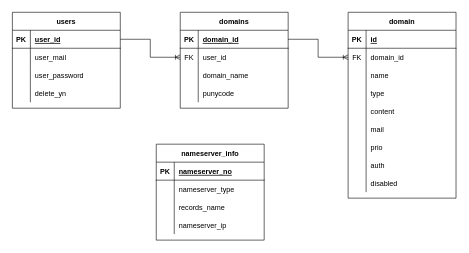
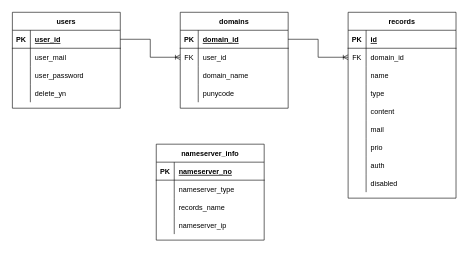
  <mxCell id="0" />
  <mxCell id="1" parent="0" />
  <mxCell id="2" value="users" style="shape=table;startSize=30;container=1;collapsible=1;childLayout=tableLayout;fixedRows=1;rowLines=0;fontStyle=1;align=center;resizeLast=1;" vertex="1" parent="1"><mxGeometry x="20" y="20" width="180" height="160" as="geometry" /></mxCell>
  <mxCell id="3" value="" style="shape=partialRectangle;collapsible=0;dropTarget=0;pointerEvents=0;fillColor=none;top=0;left=0;bottom=1;right=0;points=[[0,0.5],[1,0.5]];portConstraint=eastwest;" vertex="1" parent="2"><mxGeometry y="30" width="180" height="30" as="geometry" /></mxCell>
  <mxCell id="4" value="PK" style="shape=partialRectangle;connectable=0;fillColor=none;top=0;left=0;bottom=0;right=0;fontStyle=1;overflow=hidden;" vertex="1" parent="3"><mxGeometry width="30" height="30" as="geometry" /></mxCell>
  <mxCell id="5" value="user_id" style="shape=partialRectangle;connectable=0;fillColor=none;top=0;left=0;bottom=0;right=0;align=left;spacingLeft=6;fontStyle=5;overflow=hidden;" vertex="1" parent="3"><mxGeometry x="30" width="150" height="30" as="geometry" /></mxCell>
  <mxCell id="6" value="" style="shape=partialRectangle;collapsible=0;dropTarget=0;pointerEvents=0;fillColor=none;top=0;left=0;bottom=0;right=0;points=[[0,0.5],[1,0.5]];portConstraint=eastwest;" vertex="1" parent="2"><mxGeometry y="60" width="180" height="30" as="geometry" /></mxCell>
  <mxCell id="7" value="" style="shape=partialRectangle;connectable=0;fillColor=none;top=0;left=0;bottom=0;right=0;editable=1;overflow=hidden;" vertex="1" parent="6"><mxGeometry width="30" height="30" as="geometry" /></mxCell>
  <mxCell id="8" value="user_mail" style="shape=partialRectangle;connectable=0;fillColor=none;top=0;left=0;bottom=0;right=0;align=left;spacingLeft=6;overflow=hidden;" vertex="1" parent="6"><mxGeometry x="30" width="150" height="30" as="geometry" /></mxCell>
  <mxCell id="9" value="" style="shape=partialRectangle;collapsible=0;dropTarget=0;pointerEvents=0;fillColor=none;top=0;left=0;bottom=0;right=0;points=[[0,0.5],[1,0.5]];portConstraint=eastwest;" vertex="1" parent="2"><mxGeometry y="90" width="180" height="30" as="geometry" /></mxCell>
  <mxCell id="10" value="" style="shape=partialRectangle;connectable=0;fillColor=none;top=0;left=0;bottom=0;right=0;editable=1;overflow=hidden;" vertex="1" parent="9"><mxGeometry width="30" height="30" as="geometry" /></mxCell>
  <mxCell id="11" value="user_password" style="shape=partialRectangle;connectable=0;fillColor=none;top=0;left=0;bottom=0;right=0;align=left;spacingLeft=6;overflow=hidden;" vertex="1" parent="9"><mxGeometry x="30" width="150" height="30" as="geometry" /></mxCell>
  <mxCell id="12" value="" style="shape=partialRectangle;collapsible=0;dropTarget=0;pointerEvents=0;fillColor=none;top=0;left=0;bottom=0;right=0;points=[[0,0.5],[1,0.5]];portConstraint=eastwest;" vertex="1" parent="2"><mxGeometry y="120" width="180" height="30" as="geometry" /></mxCell>
  <mxCell id="13" value="" style="shape=partialRectangle;connectable=0;fillColor=none;top=0;left=0;bottom=0;right=0;editable=1;overflow=hidden;" vertex="1" parent="12"><mxGeometry width="30" height="30" as="geometry" /></mxCell>
  <mxCell id="14" value="delete_yn" style="shape=partialRectangle;connectable=0;fillColor=none;top=0;left=0;bottom=0;right=0;align=left;spacingLeft=6;overflow=hidden;" vertex="1" parent="12"><mxGeometry x="30" width="150" height="30" as="geometry" /></mxCell>
  <mxCell id="15" value="" style="edgeStyle=elbowEdgeStyle;fontSize=12;html=1;endArrow=ERoneToMany;rounded=0;elbow=vertical;entryX=0;entryY=0.5;entryDx=0;entryDy=0;exitX=1;exitY=0.5;exitDx=0;exitDy=0;" edge="1" parent="1" source="3" target="21"><mxGeometry width="100" height="100" relative="1" as="geometry"><mxPoint x="120" y="370" as="sourcePoint" /><mxPoint x="220" y="270" as="targetPoint" /></mxGeometry></mxCell>
  <mxCell id="16" value="" style="edgeStyle=elbowEdgeStyle;fontSize=12;html=1;endArrow=ERoneToMany;rounded=0;elbow=vertical;entryX=0;entryY=0.5;entryDx=0;entryDy=0;exitX=1;exitY=0.5;exitDx=0;exitDy=0;" edge="1" parent="1" source="18" target="34"><mxGeometry width="100" height="100" relative="1" as="geometry"><mxPoint x="490" y="60" as="sourcePoint" /><mxPoint x="580" y="90" as="targetPoint" /><Array as="points" /></mxGeometry></mxCell>
  <mxCell id="17" value="domains" style="shape=table;startSize=30;container=1;collapsible=1;childLayout=tableLayout;fixedRows=1;rowLines=0;fontStyle=1;align=center;resizeLast=1;" vertex="1" parent="1"><mxGeometry x="300" y="20" width="180" height="160" as="geometry" /></mxCell>
  <mxCell id="18" value="" style="shape=partialRectangle;collapsible=0;dropTarget=0;pointerEvents=0;fillColor=none;top=0;left=0;bottom=1;right=0;points=[[0,0.5],[1,0.5]];portConstraint=eastwest;" vertex="1" parent="17"><mxGeometry y="30" width="180" height="30" as="geometry" /></mxCell>
  <mxCell id="19" value="PK" style="shape=partialRectangle;connectable=0;fillColor=none;top=0;left=0;bottom=0;right=0;fontStyle=1;overflow=hidden;" vertex="1" parent="18"><mxGeometry width="30" height="30" as="geometry" /></mxCell>
  <mxCell id="20" value="domain_id" style="shape=partialRectangle;connectable=0;fillColor=none;top=0;left=0;bottom=0;right=0;align=left;spacingLeft=6;fontStyle=5;overflow=hidden;" vertex="1" parent="18"><mxGeometry x="30" width="150" height="30" as="geometry" /></mxCell>
  <mxCell id="21" value="" style="shape=partialRectangle;collapsible=0;dropTarget=0;pointerEvents=0;fillColor=none;top=0;left=0;bottom=0;right=0;points=[[0,0.5],[1,0.5]];portConstraint=eastwest;" vertex="1" parent="17"><mxGeometry y="60" width="180" height="30" as="geometry" /></mxCell>
  <mxCell id="22" value="FK" style="shape=partialRectangle;connectable=0;fillColor=none;top=0;left=0;bottom=0;right=0;editable=1;overflow=hidden;" vertex="1" parent="21"><mxGeometry width="30" height="30" as="geometry" /></mxCell>
  <mxCell id="23" value="user_id" style="shape=partialRectangle;connectable=0;fillColor=none;top=0;left=0;bottom=0;right=0;align=left;spacingLeft=6;overflow=hidden;" vertex="1" parent="21"><mxGeometry x="30" width="150" height="30" as="geometry" /></mxCell>
  <mxCell id="24" value="" style="shape=partialRectangle;collapsible=0;dropTarget=0;pointerEvents=0;fillColor=none;top=0;left=0;bottom=0;right=0;points=[[0,0.5],[1,0.5]];portConstraint=eastwest;" vertex="1" parent="17"><mxGeometry y="90" width="180" height="30" as="geometry" /></mxCell>
  <mxCell id="25" value="" style="shape=partialRectangle;connectable=0;fillColor=none;top=0;left=0;bottom=0;right=0;editable=1;overflow=hidden;" vertex="1" parent="24"><mxGeometry width="30" height="30" as="geometry" /></mxCell>
  <mxCell id="26" value="domain_name" style="shape=partialRectangle;connectable=0;fillColor=none;top=0;left=0;bottom=0;right=0;align=left;spacingLeft=6;overflow=hidden;" vertex="1" parent="24"><mxGeometry x="30" width="150" height="30" as="geometry" /></mxCell>
  <mxCell id="27" value="" style="shape=partialRectangle;collapsible=0;dropTarget=0;pointerEvents=0;fillColor=none;top=0;left=0;bottom=0;right=0;points=[[0,0.5],[1,0.5]];portConstraint=eastwest;" vertex="1" parent="17"><mxGeometry y="120" width="180" height="30" as="geometry" /></mxCell>
  <mxCell id="28" value="" style="shape=partialRectangle;connectable=0;fillColor=none;top=0;left=0;bottom=0;right=0;editable=1;overflow=hidden;" vertex="1" parent="27"><mxGeometry width="30" height="30" as="geometry" /></mxCell>
  <mxCell id="29" value="punycode" style="shape=partialRectangle;connectable=0;fillColor=none;top=0;left=0;bottom=0;right=0;align=left;spacingLeft=6;overflow=hidden;" vertex="1" parent="27"><mxGeometry x="30" width="150" height="30" as="geometry" /></mxCell>
- <mxCell id="30" value="domain" style="shape=table;startSize=30;container=1;collapsible=1;childLayout=tableLayout;fixedRows=1;rowLines=0;fontStyle=1;align=center;resizeLast=1;" vertex="1" parent="1"><mxGeometry x="580" y="20" width="180" height="310" as="geometry" /></mxCell>
+ <mxCell id="30" value="records" style="shape=table;startSize=30;container=1;collapsible=1;childLayout=tableLayout;fixedRows=1;rowLines=0;fontStyle=1;align=center;resizeLast=1;" vertex="1" parent="1"><mxGeometry x="580" y="20" width="180" height="310" as="geometry" /></mxCell>
  <mxCell id="31" value="" style="shape=partialRectangle;collapsible=0;dropTarget=0;pointerEvents=0;fillColor=none;top=0;left=0;bottom=1;right=0;points=[[0,0.5],[1,0.5]];portConstraint=eastwest;" vertex="1" parent="30"><mxGeometry y="30" width="180" height="30" as="geometry" /></mxCell>
  <mxCell id="32" value="PK" style="shape=partialRectangle;connectable=0;fillColor=none;top=0;left=0;bottom=0;right=0;fontStyle=1;overflow=hidden;" vertex="1" parent="31"><mxGeometry width="30" height="30" as="geometry" /></mxCell>
  <mxCell id="33" value="id" style="shape=partialRectangle;connectable=0;fillColor=none;top=0;left=0;bottom=0;right=0;align=left;spacingLeft=6;fontStyle=5;overflow=hidden;" vertex="1" parent="31"><mxGeometry x="30" width="150" height="30" as="geometry" /></mxCell>
  <mxCell id="34" value="" style="shape=partialRectangle;collapsible=0;dropTarget=0;pointerEvents=0;fillColor=none;top=0;left=0;bottom=0;right=0;points=[[0,0.5],[1,0.5]];portConstraint=eastwest;" vertex="1" parent="30"><mxGeometry y="60" width="180" height="30" as="geometry" /></mxCell>
  <mxCell id="35" value="FK" style="shape=partialRectangle;connectable=0;fillColor=none;top=0;left=0;bottom=0;right=0;editable=1;overflow=hidden;" vertex="1" parent="34"><mxGeometry width="30" height="30" as="geometry" /></mxCell>
  <mxCell id="36" value="domain_id" style="shape=partialRectangle;connectable=0;fillColor=none;top=0;left=0;bottom=0;right=0;align=left;spacingLeft=6;overflow=hidden;" vertex="1" parent="34"><mxGeometry x="30" width="150" height="30" as="geometry" /></mxCell>
  <mxCell id="37" value="" style="shape=partialRectangle;collapsible=0;dropTarget=0;pointerEvents=0;fillColor=none;top=0;left=0;bottom=0;right=0;points=[[0,0.5],[1,0.5]];portConstraint=eastwest;" vertex="1" parent="30"><mxGeometry y="90" width="180" height="30" as="geometry" /></mxCell>
  <mxCell id="38" value="" style="shape=partialRectangle;connectable=0;fillColor=none;top=0;left=0;bottom=0;right=0;editable=1;overflow=hidden;" vertex="1" parent="37"><mxGeometry width="30" height="30" as="geometry" /></mxCell>
  <mxCell id="39" value="name" style="shape=partialRectangle;connectable=0;fillColor=none;top=0;left=0;bottom=0;right=0;align=left;spacingLeft=6;overflow=hidden;" vertex="1" parent="37"><mxGeometry x="30" width="150" height="30" as="geometry" /></mxCell>
  <mxCell id="40" value="" style="shape=partialRectangle;collapsible=0;dropTarget=0;pointerEvents=0;fillColor=none;top=0;left=0;bottom=0;right=0;points=[[0,0.5],[1,0.5]];portConstraint=eastwest;" vertex="1" parent="30"><mxGeometry y="120" width="180" height="30" as="geometry" /></mxCell>
  <mxCell id="41" value="" style="shape=partialRectangle;connectable=0;fillColor=none;top=0;left=0;bottom=0;right=0;editable=1;overflow=hidden;" vertex="1" parent="40"><mxGeometry width="30" height="30" as="geometry" /></mxCell>
  <mxCell id="42" value="type" style="shape=partialRectangle;connectable=0;fillColor=none;top=0;left=0;bottom=0;right=0;align=left;spacingLeft=6;overflow=hidden;" vertex="1" parent="40"><mxGeometry x="30" width="150" height="30" as="geometry" /></mxCell>
  <mxCell id="43" value="" style="shape=partialRectangle;collapsible=0;dropTarget=0;pointerEvents=0;fillColor=none;top=0;left=0;bottom=0;right=0;points=[[0,0.5],[1,0.5]];portConstraint=eastwest;" vertex="1" parent="30"><mxGeometry y="150" width="180" height="30" as="geometry" /></mxCell>
  <mxCell id="44" value="" style="shape=partialRectangle;connectable=0;fillColor=none;top=0;left=0;bottom=0;right=0;editable=1;overflow=hidden;" vertex="1" parent="43"><mxGeometry width="30" height="30" as="geometry" /></mxCell>
  <mxCell id="45" value="content" style="shape=partialRectangle;connectable=0;fillColor=none;top=0;left=0;bottom=0;right=0;align=left;spacingLeft=6;overflow=hidden;" vertex="1" parent="43"><mxGeometry x="30" width="150" height="30" as="geometry" /></mxCell>
  <mxCell id="46" value="" style="shape=partialRectangle;collapsible=0;dropTarget=0;pointerEvents=0;fillColor=none;top=0;left=0;bottom=0;right=0;points=[[0,0.5],[1,0.5]];portConstraint=eastwest;" vertex="1" parent="30"><mxGeometry y="180" width="180" height="30" as="geometry" /></mxCell>
  <mxCell id="47" value="" style="shape=partialRectangle;connectable=0;fillColor=none;top=0;left=0;bottom=0;right=0;editable=1;overflow=hidden;" vertex="1" parent="46"><mxGeometry width="30" height="30" as="geometry" /></mxCell>
  <mxCell id="48" value="mail" style="shape=partialRectangle;connectable=0;fillColor=none;top=0;left=0;bottom=0;right=0;align=left;spacingLeft=6;overflow=hidden;" vertex="1" parent="46"><mxGeometry x="30" width="150" height="30" as="geometry" /></mxCell>
  <mxCell id="49" value="" style="shape=partialRectangle;collapsible=0;dropTarget=0;pointerEvents=0;fillColor=none;top=0;left=0;bottom=0;right=0;points=[[0,0.5],[1,0.5]];portConstraint=eastwest;" vertex="1" parent="30"><mxGeometry y="210" width="180" height="30" as="geometry" /></mxCell>
  <mxCell id="50" value="" style="shape=partialRectangle;connectable=0;fillColor=none;top=0;left=0;bottom=0;right=0;editable=1;overflow=hidden;" vertex="1" parent="49"><mxGeometry width="30" height="30" as="geometry" /></mxCell>
  <mxCell id="51" value="prio" style="shape=partialRectangle;connectable=0;fillColor=none;top=0;left=0;bottom=0;right=0;align=left;spacingLeft=6;overflow=hidden;" vertex="1" parent="49"><mxGeometry x="30" width="150" height="30" as="geometry" /></mxCell>
  <mxCell id="52" value="" style="shape=partialRectangle;collapsible=0;dropTarget=0;pointerEvents=0;fillColor=none;top=0;left=0;bottom=0;right=0;points=[[0,0.5],[1,0.5]];portConstraint=eastwest;" vertex="1" parent="30"><mxGeometry y="240" width="180" height="30" as="geometry" /></mxCell>
  <mxCell id="53" value="" style="shape=partialRectangle;connectable=0;fillColor=none;top=0;left=0;bottom=0;right=0;editable=1;overflow=hidden;" vertex="1" parent="52"><mxGeometry width="30" height="30" as="geometry" /></mxCell>
  <mxCell id="54" value="auth" style="shape=partialRectangle;connectable=0;fillColor=none;top=0;left=0;bottom=0;right=0;align=left;spacingLeft=6;overflow=hidden;" vertex="1" parent="52"><mxGeometry x="30" width="150" height="30" as="geometry" /></mxCell>
  <mxCell id="55" value="" style="shape=partialRectangle;collapsible=0;dropTarget=0;pointerEvents=0;fillColor=none;top=0;left=0;bottom=0;right=0;points=[[0,0.5],[1,0.5]];portConstraint=eastwest;" vertex="1" parent="30"><mxGeometry y="270" width="180" height="30" as="geometry" /></mxCell>
  <mxCell id="56" value="" style="shape=partialRectangle;connectable=0;fillColor=none;top=0;left=0;bottom=0;right=0;editable=1;overflow=hidden;" vertex="1" parent="55"><mxGeometry width="30" height="30" as="geometry" /></mxCell>
  <mxCell id="57" value="disabled" style="shape=partialRectangle;connectable=0;fillColor=none;top=0;left=0;bottom=0;right=0;align=left;spacingLeft=6;overflow=hidden;" vertex="1" parent="55"><mxGeometry x="30" width="150" height="30" as="geometry" /></mxCell>
  <mxCell id="58" value="nameserver_info" style="shape=table;startSize=30;container=1;collapsible=1;childLayout=tableLayout;fixedRows=1;rowLines=0;fontStyle=1;align=center;resizeLast=1;" vertex="1" parent="1"><mxGeometry x="260" y="240" width="180" height="160" as="geometry" /></mxCell>
  <mxCell id="59" value="" style="shape=partialRectangle;collapsible=0;dropTarget=0;pointerEvents=0;fillColor=none;top=0;left=0;bottom=1;right=0;points=[[0,0.5],[1,0.5]];portConstraint=eastwest;" vertex="1" parent="58"><mxGeometry y="30" width="180" height="30" as="geometry" /></mxCell>
  <mxCell id="60" value="PK" style="shape=partialRectangle;connectable=0;fillColor=none;top=0;left=0;bottom=0;right=0;fontStyle=1;overflow=hidden;" vertex="1" parent="59"><mxGeometry width="30" height="30" as="geometry" /></mxCell>
  <mxCell id="61" value="nameserver_no" style="shape=partialRectangle;connectable=0;fillColor=none;top=0;left=0;bottom=0;right=0;align=left;spacingLeft=6;fontStyle=5;overflow=hidden;" vertex="1" parent="59"><mxGeometry x="30" width="150" height="30" as="geometry" /></mxCell>
  <mxCell id="62" value="" style="shape=partialRectangle;collapsible=0;dropTarget=0;pointerEvents=0;fillColor=none;top=0;left=0;bottom=0;right=0;points=[[0,0.5],[1,0.5]];portConstraint=eastwest;" vertex="1" parent="58"><mxGeometry y="60" width="180" height="30" as="geometry" /></mxCell>
  <mxCell id="63" value="" style="shape=partialRectangle;connectable=0;fillColor=none;top=0;left=0;bottom=0;right=0;editable=1;overflow=hidden;" vertex="1" parent="62"><mxGeometry width="30" height="30" as="geometry" /></mxCell>
  <mxCell id="64" value="nameserver_type" style="shape=partialRectangle;connectable=0;fillColor=none;top=0;left=0;bottom=0;right=0;align=left;spacingLeft=6;overflow=hidden;" vertex="1" parent="62"><mxGeometry x="30" width="150" height="30" as="geometry" /></mxCell>
  <mxCell id="65" value="" style="shape=partialRectangle;collapsible=0;dropTarget=0;pointerEvents=0;fillColor=none;top=0;left=0;bottom=0;right=0;points=[[0,0.5],[1,0.5]];portConstraint=eastwest;" vertex="1" parent="58"><mxGeometry y="90" width="180" height="30" as="geometry" /></mxCell>
  <mxCell id="66" value="" style="shape=partialRectangle;connectable=0;fillColor=none;top=0;left=0;bottom=0;right=0;editable=1;overflow=hidden;" vertex="1" parent="65"><mxGeometry width="30" height="30" as="geometry" /></mxCell>
  <mxCell id="67" value="records_name" style="shape=partialRectangle;connectable=0;fillColor=none;top=0;left=0;bottom=0;right=0;align=left;spacingLeft=6;overflow=hidden;" vertex="1" parent="65"><mxGeometry x="30" width="150" height="30" as="geometry" /></mxCell>
  <mxCell id="68" value="" style="shape=partialRectangle;collapsible=0;dropTarget=0;pointerEvents=0;fillColor=none;top=0;left=0;bottom=0;right=0;points=[[0,0.5],[1,0.5]];portConstraint=eastwest;" vertex="1" parent="58"><mxGeometry y="120" width="180" height="30" as="geometry" /></mxCell>
  <mxCell id="69" value="" style="shape=partialRectangle;connectable=0;fillColor=none;top=0;left=0;bottom=0;right=0;editable=1;overflow=hidden;" vertex="1" parent="68"><mxGeometry width="30" height="30" as="geometry" /></mxCell>
  <mxCell id="70" value="nameserver_ip" style="shape=partialRectangle;connectable=0;fillColor=none;top=0;left=0;bottom=0;right=0;align=left;spacingLeft=6;overflow=hidden;" vertex="1" parent="68"><mxGeometry x="30" width="150" height="30" as="geometry" /></mxCell>
